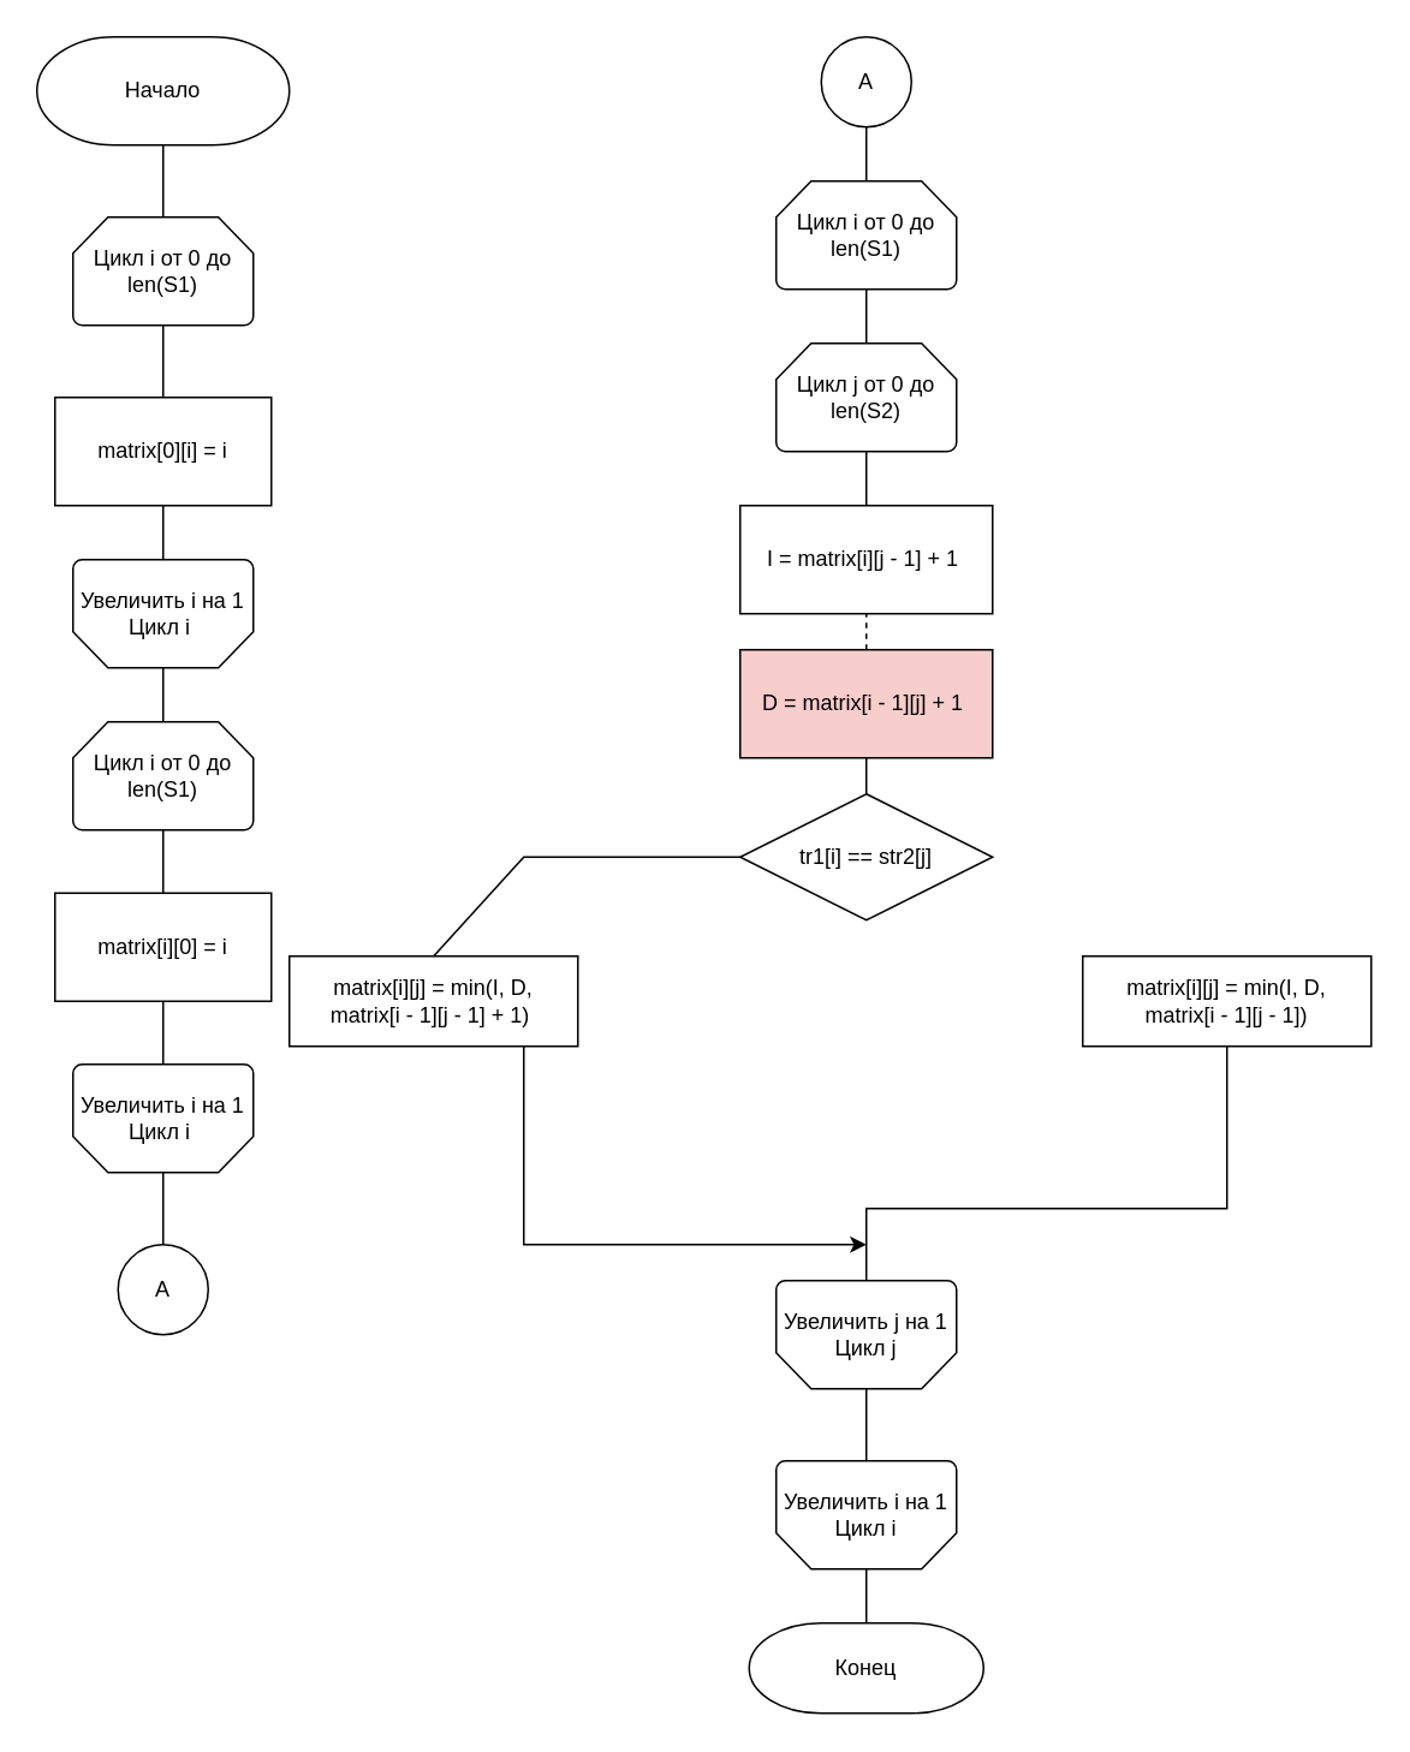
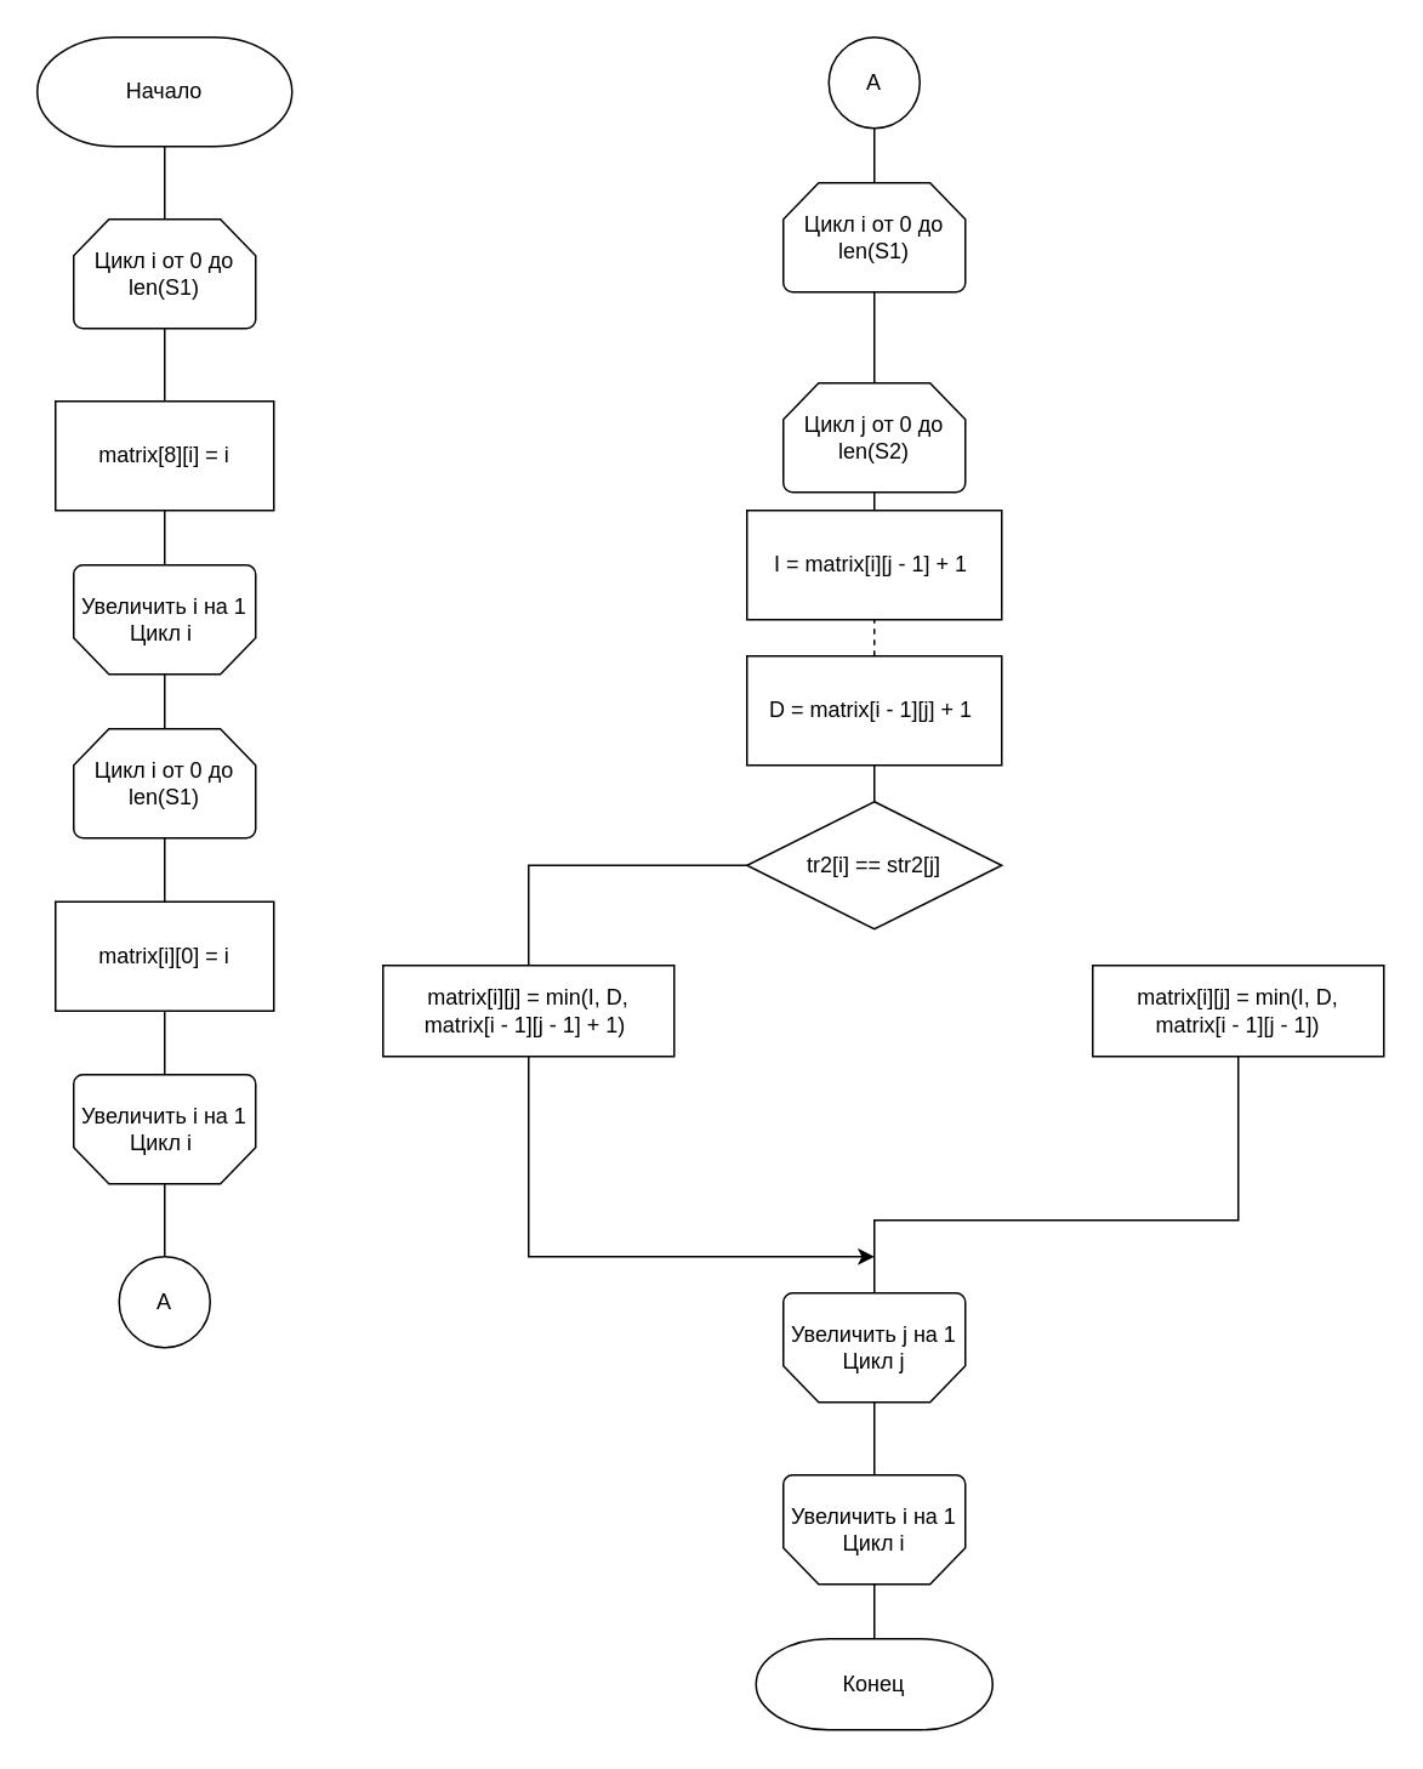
  <mxCell id="0" />
  <mxCell id="1" parent="0" />
  <mxCell id="2" value="Начало" style="strokeWidth=1;html=1;shape=mxgraph.flowchart.terminator;whiteSpace=wrap;" parent="1" vertex="1"><mxGeometry x="20" y="20" width="140" height="60" as="geometry" /></mxCell>
  <mxCell id="3" value="" style="endArrow=none;html=1;exitX=0.5;exitY=0;exitDx=0;exitDy=0;exitPerimeter=0;entryX=0.5;entryY=1;entryDx=0;entryDy=0;entryPerimeter=0;" parent="1" target="2" edge="1"><mxGeometry width="50" height="50" relative="1" as="geometry"><mxPoint x="90" y="120" as="sourcePoint" /><mxPoint x="120" y="80" as="targetPoint" /></mxGeometry></mxCell>
  <mxCell id="4" value="Цикл i от 0 до len(S1)" style="strokeWidth=1;html=1;shape=mxgraph.flowchart.loop_limit;whiteSpace=wrap;" parent="1" vertex="1"><mxGeometry x="40" y="120" width="100" height="60" as="geometry" /></mxCell>
- <mxCell id="5" value="matrix[0][i] = i" style="whiteSpace=wrap;html=1;" parent="1" vertex="1"><mxGeometry x="30" y="220" width="120" height="60" as="geometry" /></mxCell>
+ <mxCell id="5" value="matrix[8][i] = i" style="whiteSpace=wrap;html=1;" parent="1" vertex="1"><mxGeometry x="30" y="220" width="120" height="60" as="geometry" /></mxCell>
  <mxCell id="6" value="" style="endArrow=none;html=1;exitX=0.5;exitY=0;exitDx=0;exitDy=0;entryX=0.5;entryY=1;entryDx=0;entryDy=0;entryPerimeter=0;" parent="1" source="5" target="4" edge="1"><mxGeometry width="50" height="50" relative="1" as="geometry"><mxPoint x="70" y="220" as="sourcePoint" /><mxPoint x="120" y="170" as="targetPoint" /></mxGeometry></mxCell>
  <mxCell id="7" value="Увеличить i на 1&lt;br/&gt;Цикл i&amp;nbsp;" style="strokeWidth=1;html=1;shape=mxgraph.flowchart.loop_limit;whiteSpace=wrap;direction=west;" parent="1" vertex="1"><mxGeometry x="40" y="310" width="100" height="60" as="geometry" /></mxCell>
  <mxCell id="8" value="" style="endArrow=none;html=1;" parent="1" source="7" edge="1"><mxGeometry width="50" height="50" relative="1" as="geometry"><mxPoint x="90" y="289.289" as="sourcePoint" /><mxPoint x="90" y="280" as="targetPoint" /><Array as="points"><mxPoint x="90" y="300" /></Array></mxGeometry></mxCell>
  <mxCell id="9" value="Цикл i от 0 до len(S1)" style="strokeWidth=1;html=1;shape=mxgraph.flowchart.loop_limit;whiteSpace=wrap;" parent="1" vertex="1"><mxGeometry x="40" y="400" width="100" height="60" as="geometry" /></mxCell>
  <mxCell id="10" value="matrix[i][0] = i" style="whiteSpace=wrap;html=1;" parent="1" vertex="1"><mxGeometry x="30" y="495" width="120" height="60" as="geometry" /></mxCell>
  <mxCell id="11" value="Увеличить i на 1&lt;br/&gt;Цикл i&amp;nbsp;" style="strokeWidth=1;html=1;shape=mxgraph.flowchart.loop_limit;whiteSpace=wrap;direction=west;" parent="1" vertex="1"><mxGeometry x="40" y="590" width="100" height="60" as="geometry" /></mxCell>
  <mxCell id="12" value="" style="endArrow=none;html=1;entryX=0.5;entryY=0;entryDx=0;entryDy=0;entryPerimeter=0;" parent="1" target="7" edge="1"><mxGeometry width="50" height="50" relative="1" as="geometry"><mxPoint x="90" y="400" as="sourcePoint" /><mxPoint x="120" y="370" as="targetPoint" /></mxGeometry></mxCell>
  <mxCell id="13" value="" style="endArrow=none;html=1;entryX=0.5;entryY=1;entryDx=0;entryDy=0;entryPerimeter=0;exitX=0.5;exitY=0;exitDx=0;exitDy=0;" parent="1" source="10" target="9" edge="1"><mxGeometry width="50" height="50" relative="1" as="geometry"><mxPoint x="100" y="410" as="sourcePoint" /><mxPoint x="100" y="380" as="targetPoint" /></mxGeometry></mxCell>
  <mxCell id="14" value="" style="endArrow=none;html=1;entryX=0.5;entryY=1;entryDx=0;entryDy=0;exitX=0.5;exitY=1;exitDx=0;exitDy=0;exitPerimeter=0;" parent="1" source="11" target="10" edge="1"><mxGeometry width="50" height="50" relative="1" as="geometry"><mxPoint x="110" y="420" as="sourcePoint" /><mxPoint x="110" y="390" as="targetPoint" /></mxGeometry></mxCell>
  <mxCell id="15" value="" style="endArrow=none;html=1;entryX=0.5;entryY=0;entryDx=0;entryDy=0;entryPerimeter=0;" parent="1" target="11" edge="1"><mxGeometry width="50" height="50" relative="1" as="geometry"><mxPoint x="90" y="690" as="sourcePoint" /><mxPoint x="120" y="400" as="targetPoint" /></mxGeometry></mxCell>
  <mxCell id="16" value="A" style="ellipse;whiteSpace=wrap;html=1;aspect=fixed;" parent="1" vertex="1"><mxGeometry x="65" y="690" width="50" height="50" as="geometry" /></mxCell>
  <mxCell id="17" value="A" style="ellipse;whiteSpace=wrap;html=1;aspect=fixed;" parent="1" vertex="1"><mxGeometry x="455" y="20" width="50" height="50" as="geometry" /></mxCell>
  <mxCell id="18" value="Цикл i от 0 до len(S1)" style="strokeWidth=1;html=1;shape=mxgraph.flowchart.loop_limit;whiteSpace=wrap;" parent="1" vertex="1"><mxGeometry x="430" y="100" width="100" height="60" as="geometry" /></mxCell>
- <mxCell id="19" value="Цикл j от 0 до len(S2)" style="strokeWidth=1;html=1;shape=mxgraph.flowchart.loop_limit;whiteSpace=wrap;" parent="1" vertex="1"><mxGeometry x="430" y="190" width="100" height="60" as="geometry" /></mxCell>
+ <mxCell id="19" value="Цикл j от 0 до len(S2)" style="strokeWidth=1;html=1;shape=mxgraph.flowchart.loop_limit;whiteSpace=wrap;" parent="1" vertex="1"><mxGeometry x="430" y="210" width="100" height="60" as="geometry" /></mxCell>
  <mxCell id="20" value="I = matrix[i][j - 1] + 1&amp;nbsp;" style="whiteSpace=wrap;html=1;" parent="1" vertex="1"><mxGeometry x="410" y="280" width="140" height="60" as="geometry" /></mxCell>
- <mxCell id="21" value="D = matrix[i - 1][j] + 1&amp;nbsp;" style="whiteSpace=wrap;html=1;fillColor=#f8cecc;" parent="1" vertex="1"><mxGeometry x="410" y="360" width="140" height="60" as="geometry" /></mxCell>
- <mxCell id="22" value="tr1[i] == str2[j]" style="rhombus;whiteSpace=wrap;html=1;" parent="1" vertex="1"><mxGeometry x="410" y="440" width="140" height="70" as="geometry" /></mxCell>
+ <mxCell id="21" value="D = matrix[i - 1][j] + 1&amp;nbsp;" style="whiteSpace=wrap;html=1;" parent="1" vertex="1"><mxGeometry x="410" y="360" width="140" height="60" as="geometry" /></mxCell>
+ <mxCell id="22" value="tr2[i] == str2[j]" style="rhombus;whiteSpace=wrap;html=1;" parent="1" vertex="1"><mxGeometry x="410" y="440" width="140" height="70" as="geometry" /></mxCell>
  <mxCell id="23" value="matrix[i][j] = min(I, D,&lt;br/&gt;matrix[i - 1][j - 1])" style="whiteSpace=wrap;html=1;" parent="1" vertex="1"><mxGeometry x="600" y="530" width="160" height="50" as="geometry" /></mxCell>
  <mxCell id="24" style="edgeStyle=orthogonalEdgeStyle;rounded=0;orthogonalLoop=1;jettySize=auto;html=1;" parent="1" source="25" edge="1"><mxGeometry relative="1" as="geometry"><mxPoint x="480" y="690" as="targetPoint" /><Array as="points"><mxPoint x="290" y="690" /><mxPoint x="440" y="690" /></Array></mxGeometry></mxCell>
- <mxCell id="25" value="matrix[i][j] = min(I, D,&lt;br/&gt;matrix[i - 1][j - 1] + 1)&amp;nbsp;" style="whiteSpace=wrap;html=1;" parent="1" vertex="1"><mxGeometry x="160" y="530" width="160" height="50" as="geometry" /></mxCell>
+ <mxCell id="25" value="matrix[i][j] = min(I, D,&lt;br/&gt;matrix[i - 1][j - 1] + 1)&amp;nbsp;" style="whiteSpace=wrap;html=1;" parent="1" vertex="1"><mxGeometry x="210" y="530" width="160" height="50" as="geometry" /></mxCell>
  <mxCell id="26" value="" style="endArrow=none;html=1;exitX=0.5;exitY=0;exitDx=0;exitDy=0;entryX=0;entryY=0.5;entryDx=0;entryDy=0;rounded=0;" parent="1" source="25" target="22" edge="1"><mxGeometry width="50" height="50" relative="1" as="geometry"><mxPoint x="680" y="620" as="sourcePoint" /><mxPoint x="730" y="570" as="targetPoint" /><Array as="points"><mxPoint x="290" y="475" /></Array></mxGeometry></mxCell>
  <mxCell id="27" style="edgeStyle=none;rounded=0;orthogonalLoop=1;jettySize=auto;html=1;entryX=0.5;entryY=1;entryDx=0;entryDy=0;" parent="1" source="25" target="25" edge="1"><mxGeometry relative="1" as="geometry" /></mxCell>
  <mxCell id="28" value="" style="endArrow=none;html=1;entryX=0.5;entryY=1;entryDx=0;entryDy=0;exitX=0.5;exitY=0;exitDx=0;exitDy=0;rounded=0;" parent="1" target="23" edge="1"><mxGeometry width="50" height="50" relative="1" as="geometry"><mxPoint x="480" y="710" as="sourcePoint" /><mxPoint x="690" y="630" as="targetPoint" /><Array as="points"><mxPoint x="480" y="670" /><mxPoint x="680" y="670" /></Array></mxGeometry></mxCell>
  <mxCell id="29" value="" style="endArrow=none;html=1;entryX=0.5;entryY=1;entryDx=0;entryDy=0;" parent="1" target="17" edge="1"><mxGeometry width="50" height="50" relative="1" as="geometry"><mxPoint x="480" y="100" as="sourcePoint" /><mxPoint x="510" y="70" as="targetPoint" /></mxGeometry></mxCell>
  <mxCell id="30" value="" style="endArrow=none;html=1;entryX=0.5;entryY=1;entryDx=0;entryDy=0;exitX=0.5;exitY=0;exitDx=0;exitDy=0;exitPerimeter=0;entryPerimeter=0;" parent="1" source="19" target="18" edge="1"><mxGeometry width="50" height="50" relative="1" as="geometry"><mxPoint x="500" y="120" as="sourcePoint" /><mxPoint x="500" y="90" as="targetPoint" /></mxGeometry></mxCell>
  <mxCell id="31" value="" style="endArrow=none;html=1;exitX=0.5;exitY=0;exitDx=0;exitDy=0;" parent="1" source="20" target="19" edge="1"><mxGeometry width="50" height="50" relative="1" as="geometry"><mxPoint x="510" y="130" as="sourcePoint" /><mxPoint x="510" y="100" as="targetPoint" /></mxGeometry></mxCell>
  <mxCell id="32" value="" style="endArrow=none;html=1;entryX=0.5;entryY=1;entryDx=0;entryDy=0;exitX=0.5;exitY=0;exitDx=0;exitDy=0;dashed=1;" parent="1" source="21" target="20" edge="1"><mxGeometry width="50" height="50" relative="1" as="geometry"><mxPoint x="520" y="140" as="sourcePoint" /><mxPoint x="520" y="110" as="targetPoint" /></mxGeometry></mxCell>
  <mxCell id="33" value="" style="endArrow=none;html=1;exitX=0.5;exitY=0;exitDx=0;exitDy=0;" parent="1" source="22" edge="1"><mxGeometry width="50" height="50" relative="1" as="geometry"><mxPoint x="530" y="150" as="sourcePoint" /><mxPoint x="480" y="420" as="targetPoint" /></mxGeometry></mxCell>
  <mxCell id="34" value="Увеличить j на 1&lt;br/&gt;Цикл j&lt;br/&gt;" style="strokeWidth=1;html=1;shape=mxgraph.flowchart.loop_limit;whiteSpace=wrap;direction=west;" parent="1" vertex="1"><mxGeometry x="430" y="710" width="100" height="60" as="geometry" /></mxCell>
  <mxCell id="35" value="Увеличить i на 1&lt;br/&gt;Цикл i&lt;br/&gt;" style="strokeWidth=1;html=1;shape=mxgraph.flowchart.loop_limit;whiteSpace=wrap;direction=west;" parent="1" vertex="1"><mxGeometry x="430" y="810" width="100" height="60" as="geometry" /></mxCell>
  <mxCell id="36" value="Конец" style="strokeWidth=1;html=1;shape=mxgraph.flowchart.terminator;whiteSpace=wrap;" parent="1" vertex="1"><mxGeometry x="415" y="900" width="130" height="50" as="geometry" /></mxCell>
  <mxCell id="37" value="" style="endArrow=none;html=1;exitX=0.5;exitY=1;exitDx=0;exitDy=0;exitPerimeter=0;entryX=0.5;entryY=0;entryDx=0;entryDy=0;entryPerimeter=0;" parent="1" source="35" target="34" edge="1"><mxGeometry width="50" height="50" relative="1" as="geometry"><mxPoint x="460" y="820" as="sourcePoint" /><mxPoint x="510" y="770" as="targetPoint" /></mxGeometry></mxCell>
  <mxCell id="38" value="" style="endArrow=none;html=1;exitX=0.5;exitY=0;exitDx=0;exitDy=0;exitPerimeter=0;entryX=0.5;entryY=0;entryDx=0;entryDy=0;entryPerimeter=0;" parent="1" source="36" target="35" edge="1"><mxGeometry width="50" height="50" relative="1" as="geometry"><mxPoint x="490" y="820" as="sourcePoint" /><mxPoint x="490" y="780" as="targetPoint" /></mxGeometry></mxCell>
